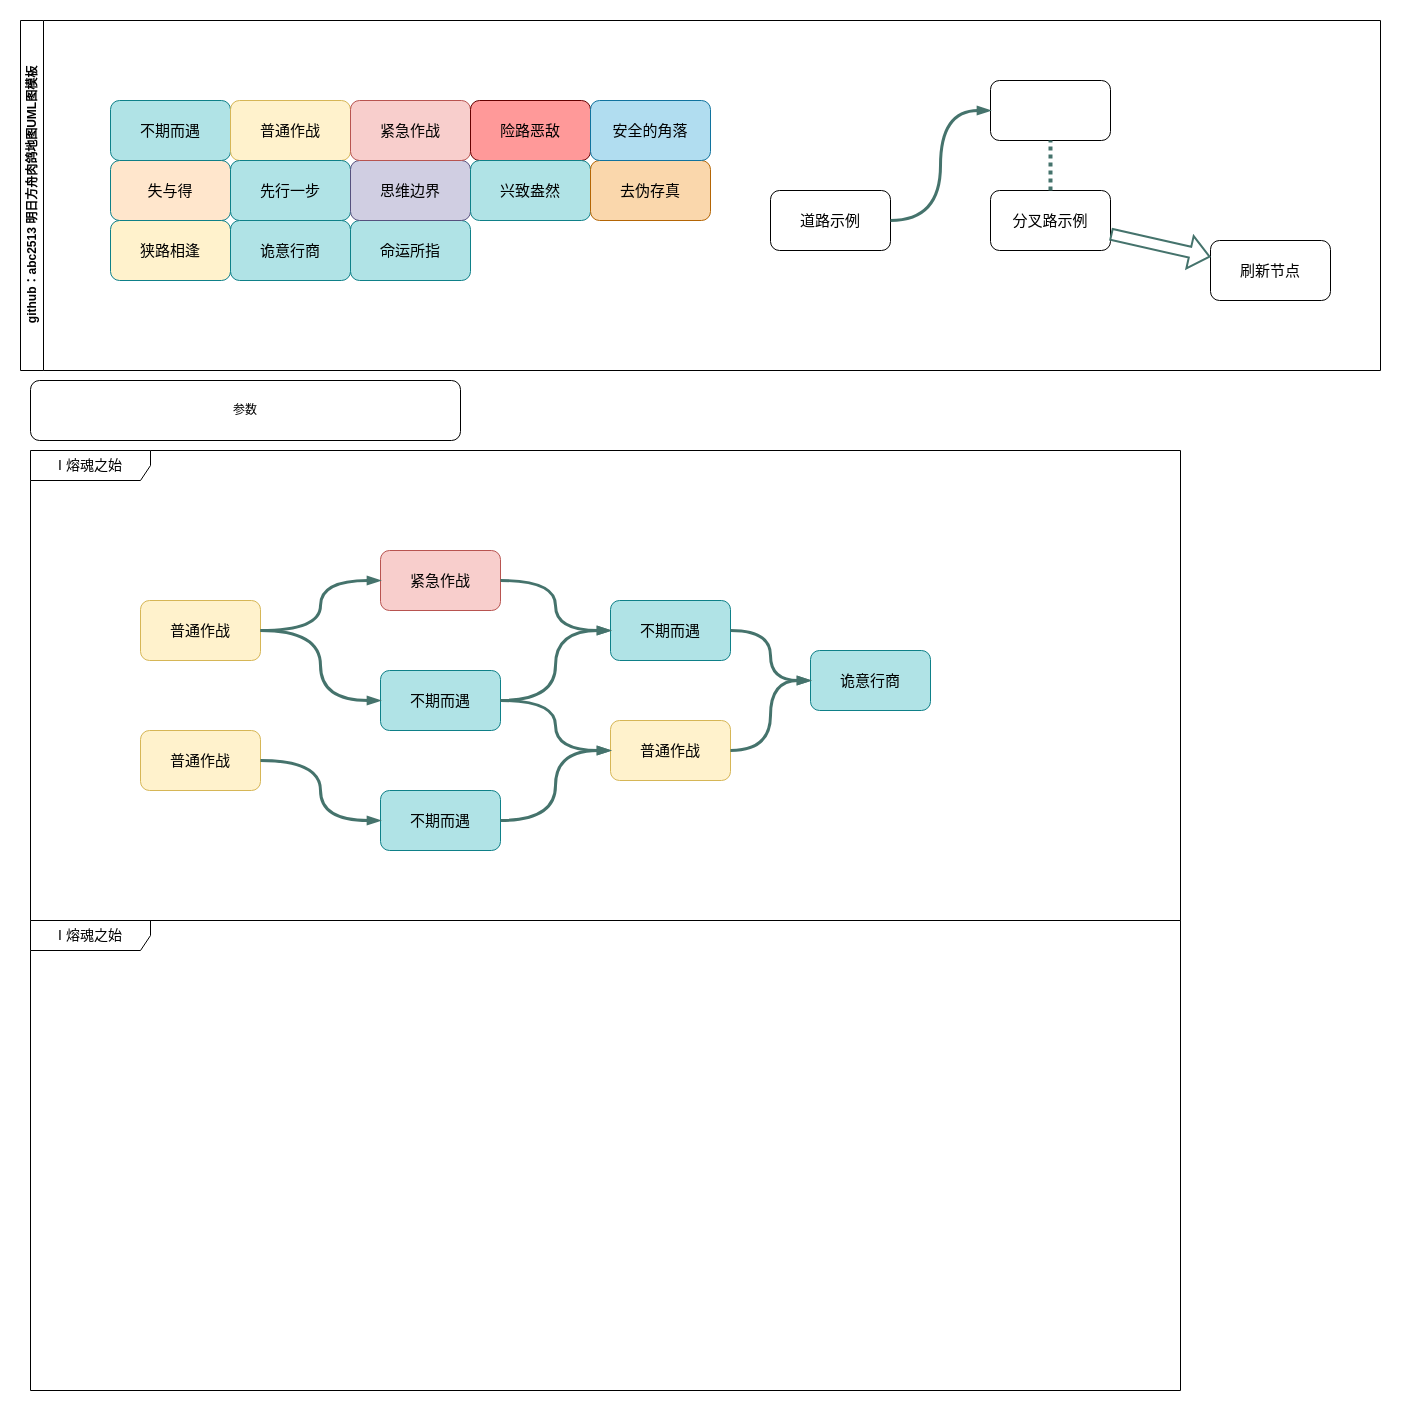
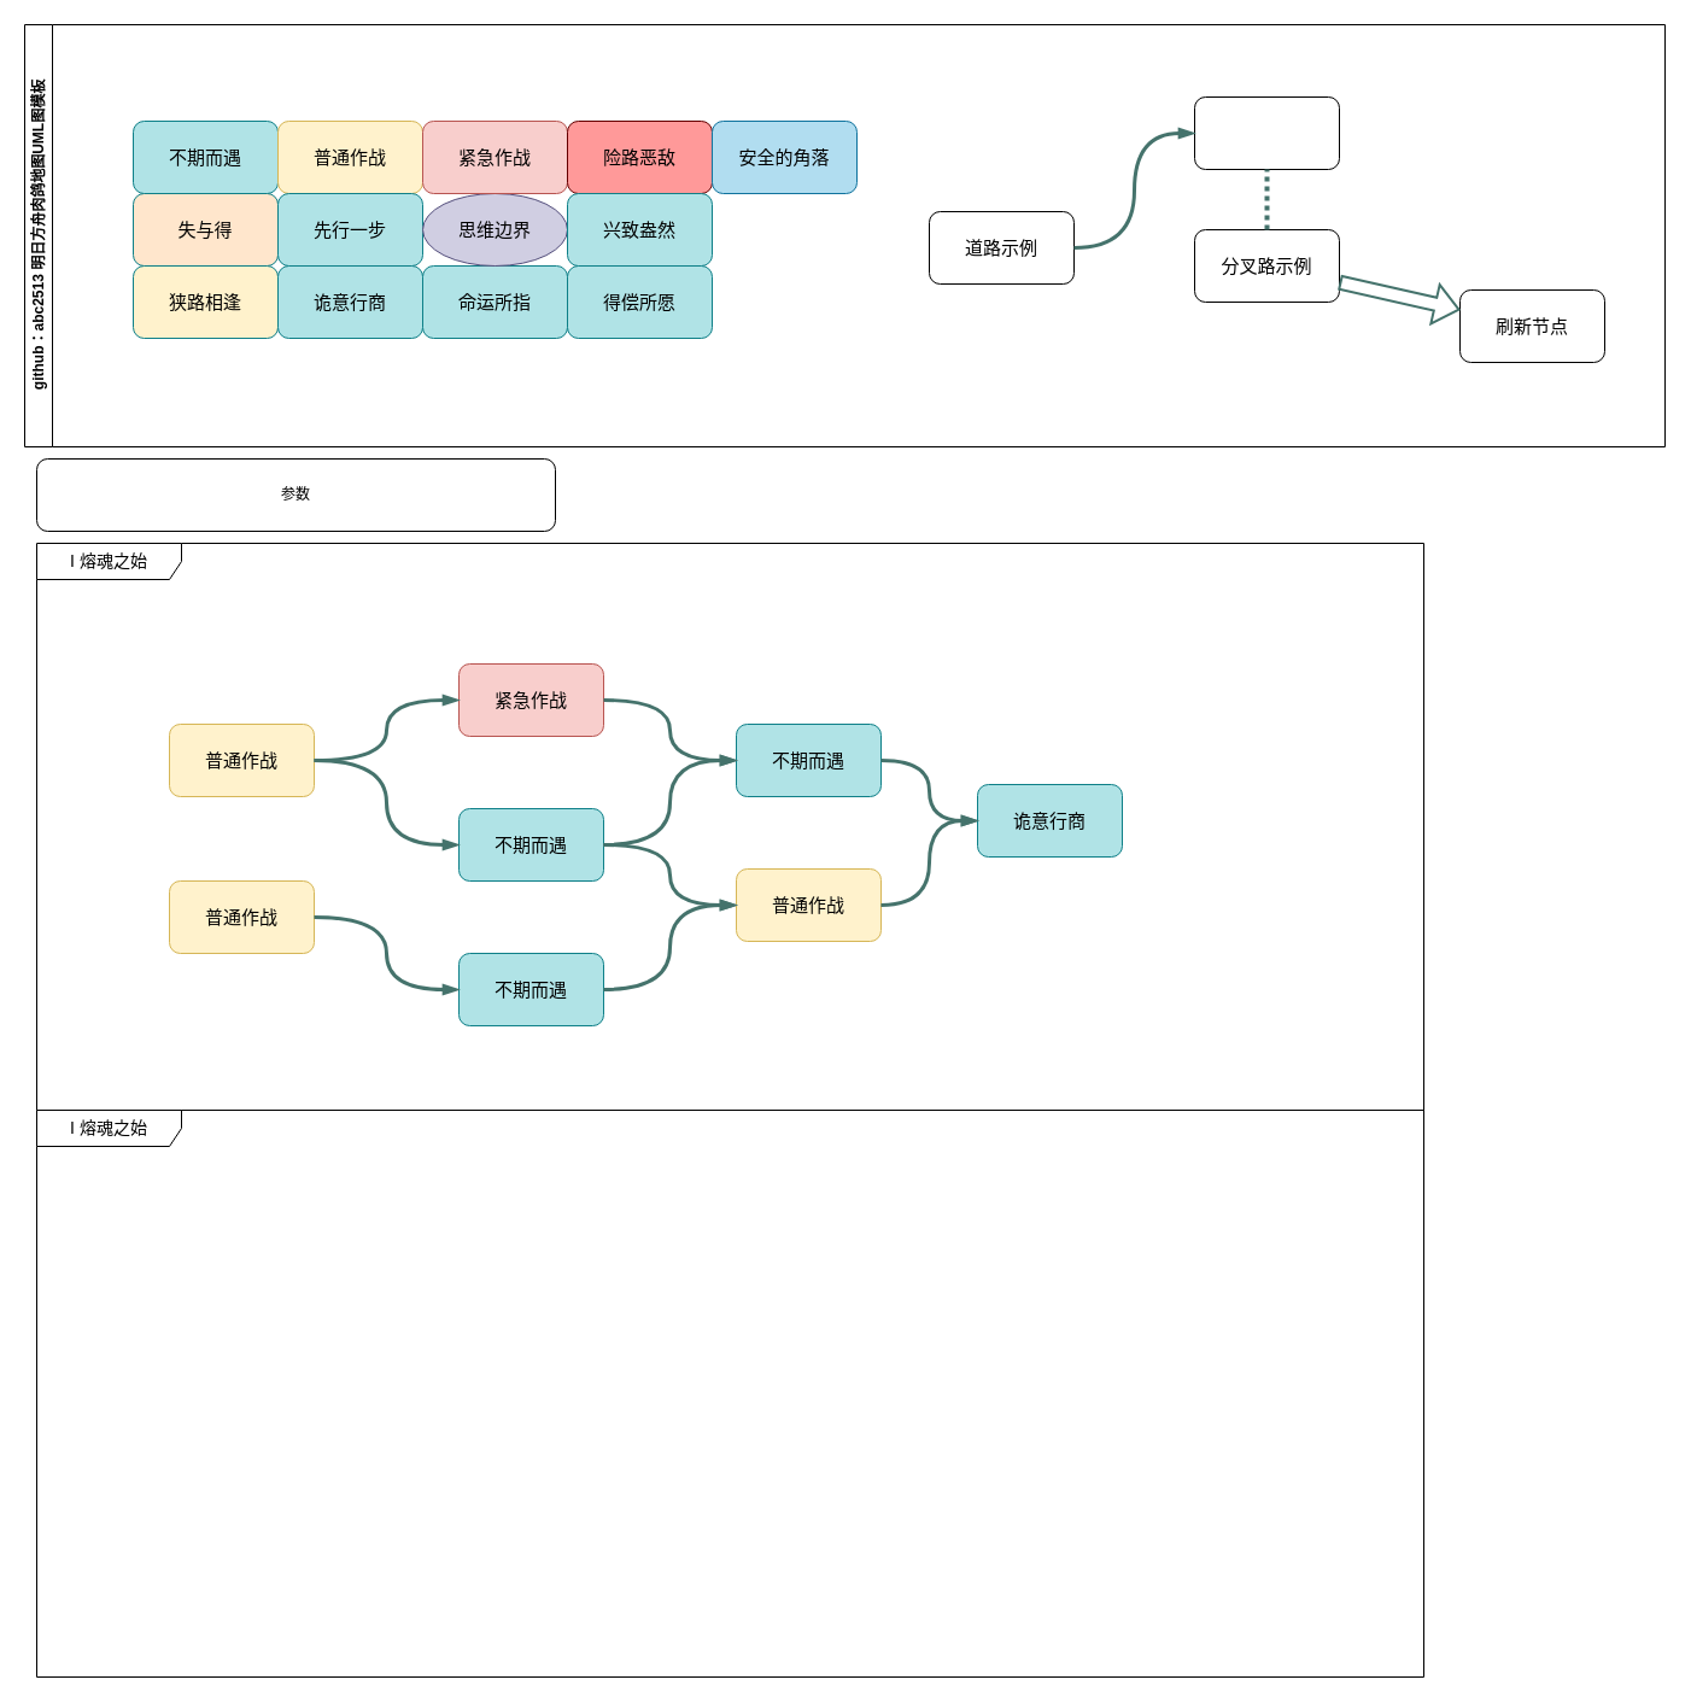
  <mxCell id="0" />
  <mxCell id="1" parent="0" />
  <mxCell id="2" value="参数" style="rounded=1;whiteSpace=wrap;html=1;" parent="1" vertex="1"><mxGeometry x="30" y="380" width="430" height="60" as="geometry" /></mxCell>
  <mxCell id="3" value="&lt;span style=&quot;font-size: 14px;&quot;&gt;I 熔魂之始&lt;/span&gt;" style="shape=umlFrame;whiteSpace=wrap;html=1;pointerEvents=0;width=120;height=30;" parent="1" vertex="1"><mxGeometry x="30" y="450" width="1150" height="470" as="geometry" /></mxCell>
  <mxCell id="4" value="普通作战" style="rounded=1;whiteSpace=wrap;html=1;fillColor=#fff2cc;strokeColor=#d6b656;fontSize=15;" vertex="1" parent="1"><mxGeometry x="140" y="600" width="120" height="60" as="geometry" /></mxCell>
  <mxCell id="5" value="普通作战" style="rounded=1;whiteSpace=wrap;html=1;fillColor=#fff2cc;strokeColor=#d6b656;fontSize=15;" vertex="1" parent="1"><mxGeometry x="140" y="730" width="120" height="60" as="geometry" /></mxCell>
  <mxCell id="6" value="紧急作战" style="rounded=1;whiteSpace=wrap;html=1;fillColor=#f8cecc;strokeColor=#b85450;fontSize=15;" vertex="1" parent="1"><mxGeometry x="380" y="550" width="120" height="60" as="geometry" /></mxCell>
  <mxCell id="7" value="不期而遇" style="rounded=1;whiteSpace=wrap;html=1;fillColor=#b0e3e6;strokeColor=#0e8088;fontSize=15;fontFamily=Helvetica;" vertex="1" parent="1"><mxGeometry x="380" y="670" width="120" height="60" as="geometry" /></mxCell>
  <mxCell id="8" value="不期而遇" style="rounded=1;whiteSpace=wrap;html=1;fillColor=#b0e3e6;strokeColor=#0e8088;fontSize=15;fontFamily=Helvetica;" vertex="1" parent="1"><mxGeometry x="380" y="790" width="120" height="60" as="geometry" /></mxCell>
  <mxCell id="9" value="不期而遇" style="rounded=1;whiteSpace=wrap;html=1;fillColor=#b0e3e6;strokeColor=#0e8088;fontSize=15;fontFamily=Helvetica;" vertex="1" parent="1"><mxGeometry x="610" y="600" width="120" height="60" as="geometry" /></mxCell>
  <mxCell id="10" value="普通作战" style="rounded=1;whiteSpace=wrap;html=1;fillColor=#fff2cc;strokeColor=#d6b656;fontSize=15;" vertex="1" parent="1"><mxGeometry x="610" y="720" width="120" height="60" as="geometry" /></mxCell>
  <mxCell id="11" value="诡意行商" style="rounded=1;whiteSpace=wrap;html=1;fontSize=15;fillColor=#b0e3e6;strokeColor=#0e8088;" vertex="1" parent="1"><mxGeometry x="810" y="650" width="120" height="60" as="geometry" /></mxCell>
  <mxCell id="12" style="edgeStyle=orthogonalEdgeStyle;rounded=0;orthogonalLoop=1;jettySize=auto;html=1;endArrow=blockThin;endFill=1;strokeWidth=3;strokeColor=#45736C;curved=1;" edge="1" parent="1" source="4" target="6"><mxGeometry relative="1" as="geometry" /></mxCell>
  <mxCell id="13" style="edgeStyle=orthogonalEdgeStyle;rounded=0;orthogonalLoop=1;jettySize=auto;html=1;endArrow=blockThin;endFill=1;strokeWidth=3;strokeColor=#45736C;curved=1;entryX=0;entryY=0.5;entryDx=0;entryDy=0;" edge="1" parent="1" source="4" target="7"><mxGeometry relative="1" as="geometry" /></mxCell>
  <mxCell id="14" style="edgeStyle=orthogonalEdgeStyle;rounded=0;orthogonalLoop=1;jettySize=auto;html=1;endArrow=blockThin;endFill=1;strokeWidth=3;strokeColor=#45736C;curved=1;entryX=0;entryY=0.5;entryDx=0;entryDy=0;" edge="1" parent="1" source="5" target="8"><mxGeometry relative="1" as="geometry" /></mxCell>
  <mxCell id="15" style="edgeStyle=orthogonalEdgeStyle;rounded=0;orthogonalLoop=1;jettySize=auto;html=1;endArrow=blockThin;endFill=1;strokeWidth=3;strokeColor=#45736C;curved=1;entryX=0;entryY=0.5;entryDx=0;entryDy=0;exitX=1;exitY=0.5;exitDx=0;exitDy=0;" edge="1" parent="1" source="8" target="10"><mxGeometry relative="1" as="geometry" /></mxCell>
  <mxCell id="16" style="edgeStyle=orthogonalEdgeStyle;rounded=0;orthogonalLoop=1;jettySize=auto;html=1;endArrow=blockThin;endFill=1;strokeWidth=3;strokeColor=#45736C;curved=1;entryX=0;entryY=0.5;entryDx=0;entryDy=0;exitX=1;exitY=0.5;exitDx=0;exitDy=0;" edge="1" parent="1" source="7" target="10"><mxGeometry relative="1" as="geometry" /></mxCell>
  <mxCell id="17" style="edgeStyle=orthogonalEdgeStyle;rounded=0;orthogonalLoop=1;jettySize=auto;html=1;endArrow=blockThin;endFill=1;strokeWidth=3;strokeColor=#45736C;curved=1;entryX=0;entryY=0.5;entryDx=0;entryDy=0;exitX=1;exitY=0.5;exitDx=0;exitDy=0;" edge="1" parent="1" source="7" target="9"><mxGeometry relative="1" as="geometry" /></mxCell>
  <mxCell id="18" style="edgeStyle=orthogonalEdgeStyle;rounded=0;orthogonalLoop=1;jettySize=auto;html=1;endArrow=blockThin;endFill=1;strokeWidth=3;strokeColor=#45736C;curved=1;entryX=0;entryY=0.5;entryDx=0;entryDy=0;exitX=1;exitY=0.5;exitDx=0;exitDy=0;" edge="1" parent="1" source="6" target="9"><mxGeometry relative="1" as="geometry" /></mxCell>
  <mxCell id="19" style="edgeStyle=orthogonalEdgeStyle;rounded=0;orthogonalLoop=1;jettySize=auto;html=1;endArrow=blockThin;endFill=1;strokeWidth=3;strokeColor=#45736C;curved=1;entryX=0;entryY=0.5;entryDx=0;entryDy=0;" edge="1" parent="1" source="9" target="11"><mxGeometry relative="1" as="geometry" /></mxCell>
  <mxCell id="20" style="edgeStyle=orthogonalEdgeStyle;rounded=0;orthogonalLoop=1;jettySize=auto;html=1;endArrow=blockThin;endFill=1;strokeWidth=3;strokeColor=#45736C;curved=1;entryX=0;entryY=0.5;entryDx=0;entryDy=0;exitX=1;exitY=0.5;exitDx=0;exitDy=0;" edge="1" parent="1" source="10" target="11"><mxGeometry relative="1" as="geometry" /></mxCell>
  <mxCell id="21" value="&lt;span style=&quot;font-size: 14px;&quot;&gt;I 熔魂之始&lt;/span&gt;" style="shape=umlFrame;whiteSpace=wrap;html=1;pointerEvents=0;width=120;height=30;" vertex="1" parent="1"><mxGeometry x="30" y="920" width="1150" height="470" as="geometry" /></mxCell>
  <mxCell id="22" value="github：abc2513 明日方舟肉鸽地图UML图模板" style="swimlane;horizontal=0;whiteSpace=wrap;html=1;startSize=23;" vertex="1" parent="1"><mxGeometry x="20" y="20" width="1360" height="350" as="geometry" /></mxCell>
  <mxCell id="23" value="不期而遇" style="rounded=1;whiteSpace=wrap;html=1;fillColor=#b0e3e6;strokeColor=#0e8088;fontSize=15;fontFamily=Helvetica;" parent="22" vertex="1"><mxGeometry x="90" y="80" width="120" height="60" as="geometry" /></mxCell>
  <mxCell id="24" value="普通作战" style="rounded=1;whiteSpace=wrap;html=1;fillColor=#fff2cc;strokeColor=#d6b656;fontSize=15;" parent="22" vertex="1"><mxGeometry x="210" y="80" width="120" height="60" as="geometry" /></mxCell>
  <mxCell id="25" value="失与得" style="rounded=1;whiteSpace=wrap;html=1;fontSize=15;fillColor=#ffe6cc;strokeColor=#0e8088;" parent="22" vertex="1"><mxGeometry x="90" y="140" width="120" height="60" as="geometry" /></mxCell>
  <mxCell id="26" value="狭路相逢" style="rounded=1;whiteSpace=wrap;html=1;fontSize=15;fillColor=#fff2cc;strokeColor=#0e8088;" parent="22" vertex="1"><mxGeometry x="90" y="200" width="120" height="60" as="geometry" /></mxCell>
  <mxCell id="27" value="先行一步" style="rounded=1;whiteSpace=wrap;html=1;fontSize=15;fillColor=#b0e3e6;strokeColor=#0e8088;" parent="22" vertex="1"><mxGeometry x="210" y="140" width="120" height="60" as="geometry" /></mxCell>
  <mxCell id="28" value="诡意行商" style="rounded=1;whiteSpace=wrap;html=1;fontSize=15;fillColor=#b0e3e6;strokeColor=#0e8088;" parent="22" vertex="1"><mxGeometry x="210" y="200" width="120" height="60" as="geometry" /></mxCell>
  <mxCell id="29" value="命运所指" style="rounded=1;whiteSpace=wrap;html=1;fontSize=15;fillColor=#b0e3e6;strokeColor=#0e8088;" parent="22" vertex="1"><mxGeometry x="330" y="200" width="120" height="60" as="geometry" /></mxCell>
- <mxCell id="30" value="思维边界" style="rounded=1;whiteSpace=wrap;html=1;fontSize=15;fillColor=#d0cee2;strokeColor=#56517e;" parent="22" vertex="1"><mxGeometry x="330" y="140" width="120" height="60" as="geometry" /></mxCell>
+ <mxCell id="30" value="思维边界" style="ellipse;whiteSpace=wrap;html=1;fontSize=15;fillColor=#d0cee2;strokeColor=#56517e;" parent="22" vertex="1"><mxGeometry x="330" y="140" width="120" height="60" as="geometry" /></mxCell>
  <mxCell id="31" value="紧急作战" style="rounded=1;whiteSpace=wrap;html=1;fillColor=#f8cecc;strokeColor=#b85450;fontSize=15;" parent="22" vertex="1"><mxGeometry x="330" y="80" width="120" height="60" as="geometry" /></mxCell>
  <mxCell id="32" value="险路恶敌" style="rounded=1;whiteSpace=wrap;html=1;fontSize=15;fillColor=#FF9999;strokeColor=#660000;" parent="22" vertex="1"><mxGeometry x="450" y="80" width="120" height="60" as="geometry" /></mxCell>
  <mxCell id="33" value="兴致盎然" style="rounded=1;whiteSpace=wrap;html=1;fontSize=15;fillColor=#b0e3e6;strokeColor=#0e8088;" parent="22" vertex="1"><mxGeometry x="450" y="140" width="120" height="60" as="geometry" /></mxCell>
- <mxCell id="35" value="去伪存真" style="rounded=1;whiteSpace=wrap;html=1;fontSize=15;fillColor=#fad7ac;strokeColor=#b46504;" parent="22" vertex="1"><mxGeometry x="570" y="140" width="120" height="60" as="geometry" /></mxCell>
+ <mxCell id="34" value="得偿所愿" style="rounded=1;whiteSpace=wrap;html=1;fontSize=15;fillColor=#b0e3e6;strokeColor=#0e8088;" parent="22" vertex="1"><mxGeometry x="450" y="200" width="120" height="60" as="geometry" /></mxCell>
  <mxCell id="36" value="安全的角落" style="rounded=1;whiteSpace=wrap;html=1;fontSize=15;fillColor=#b1ddf0;strokeColor=#10739e;" parent="22" vertex="1"><mxGeometry x="570" y="80" width="120" height="60" as="geometry" /></mxCell>
- <mxCell id="37" value="道路示例" style="rounded=1;whiteSpace=wrap;html=1;fontSize=15;" parent="22" vertex="1"><mxGeometry x="750" y="170" width="120" height="60" as="geometry" /></mxCell>
+ <mxCell id="37" value="道路示例" style="rounded=1;whiteSpace=wrap;html=1;fontSize=15;" parent="22" vertex="1"><mxGeometry x="750" y="155" width="120" height="60" as="geometry" /></mxCell>
  <mxCell id="38" value="" style="rounded=1;whiteSpace=wrap;html=1;fontSize=15;" parent="22" vertex="1"><mxGeometry x="970" y="60" width="120" height="60" as="geometry" /></mxCell>
  <mxCell id="39" value="分叉路示例" style="rounded=1;whiteSpace=wrap;html=1;fontSize=15;" parent="22" vertex="1"><mxGeometry x="970" y="170" width="120" height="60" as="geometry" /></mxCell>
  <mxCell id="40" style="edgeStyle=orthogonalEdgeStyle;rounded=0;orthogonalLoop=1;jettySize=auto;html=1;strokeWidth=4;endArrow=none;endFill=0;strokeColor=#45736C;dashed=1;dashPattern=1 1;" parent="22" source="39" target="38" edge="1"><mxGeometry relative="1" as="geometry" /></mxCell>
  <mxCell id="41" style="edgeStyle=orthogonalEdgeStyle;rounded=0;orthogonalLoop=1;jettySize=auto;html=1;endArrow=blockThin;endFill=1;strokeWidth=3;strokeColor=#45736C;curved=1;entryX=0;entryY=0.5;entryDx=0;entryDy=0;exitX=1;exitY=0.5;exitDx=0;exitDy=0;" parent="22" source="37" target="38" edge="1"><mxGeometry relative="1" as="geometry" /></mxCell>
  <mxCell id="42" value="刷新节点" style="rounded=1;whiteSpace=wrap;html=1;fontSize=15;" parent="22" vertex="1"><mxGeometry x="1190" y="220" width="120" height="60" as="geometry" /></mxCell>
  <mxCell id="43" style="rounded=0;orthogonalLoop=1;jettySize=auto;html=1;strokeWidth=2;strokeColor=#45736C;shape=flexArrow;" parent="22" source="39" target="42" edge="1"><mxGeometry relative="1" as="geometry" /></mxCell>
